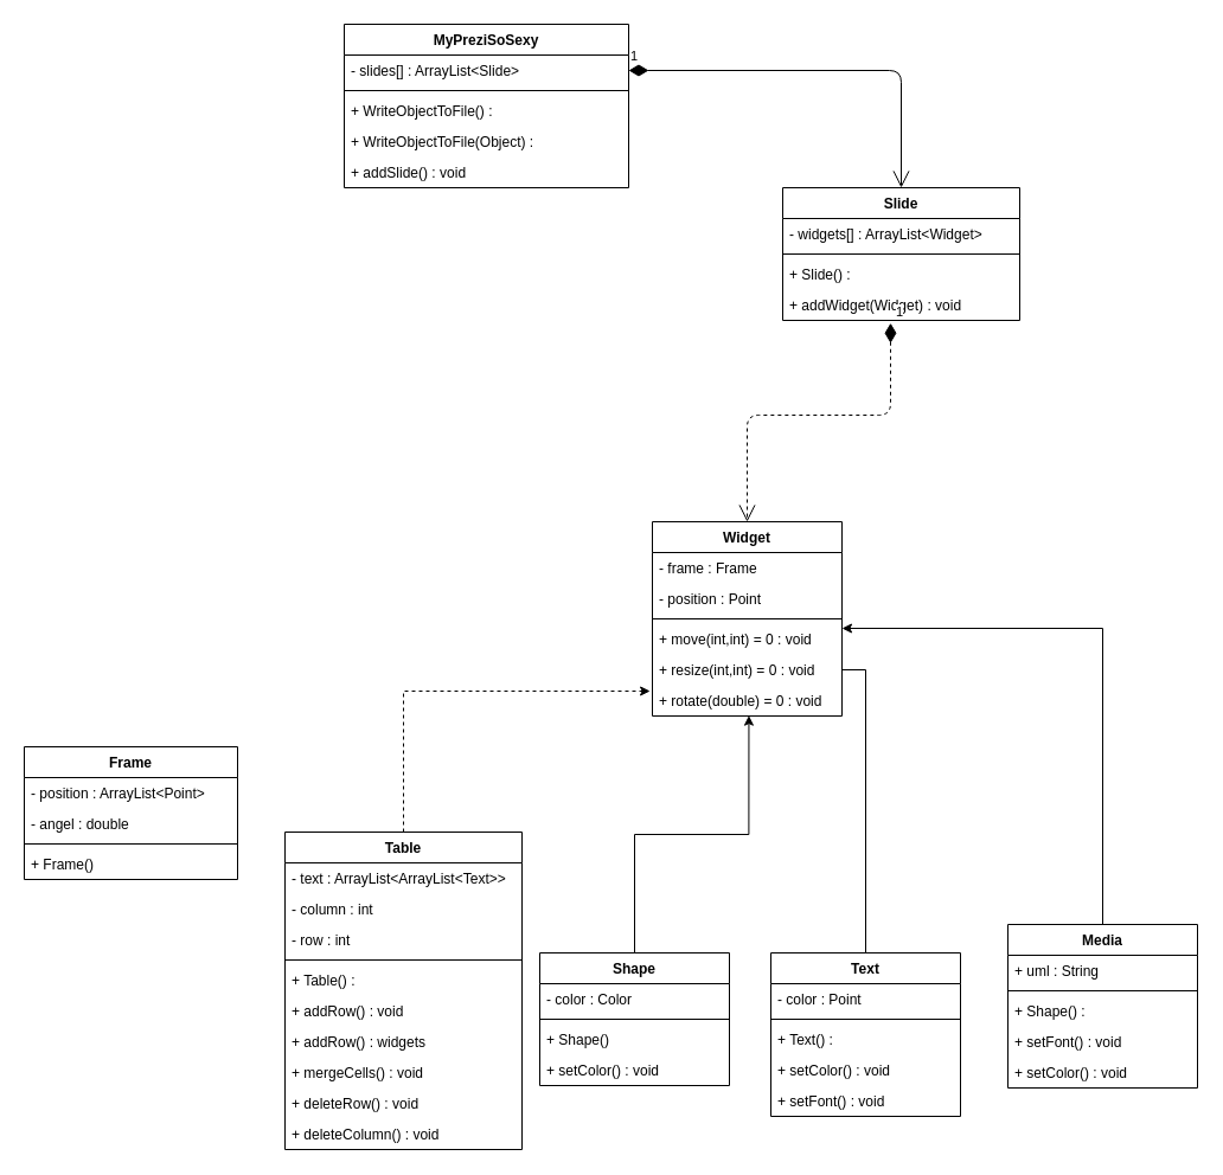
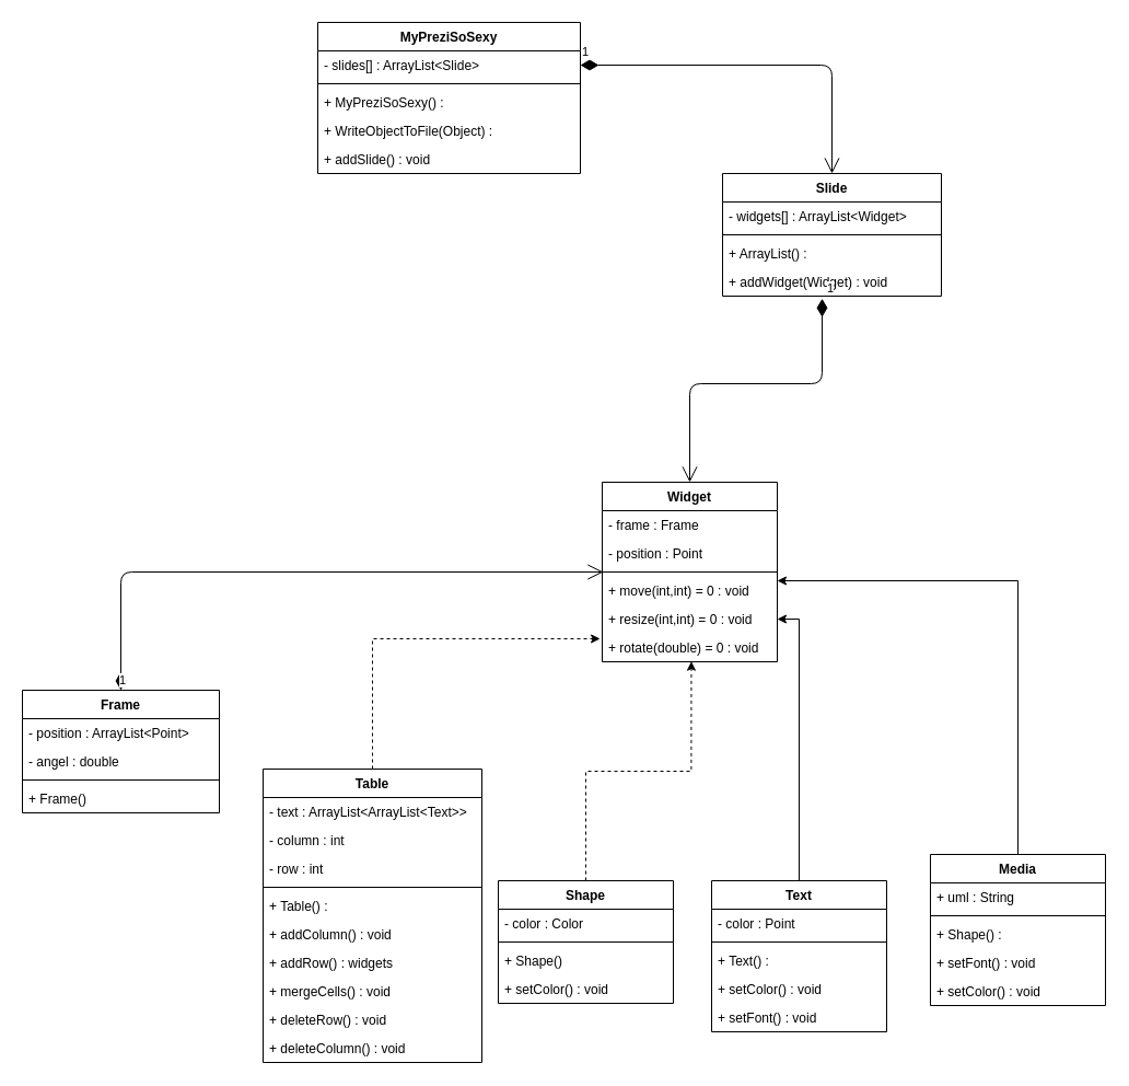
  <mxCell id="0" />
  <mxCell id="1" parent="0" />
  <mxCell id="2" value="Widget" style="swimlane;fontStyle=1;align=center;verticalAlign=top;childLayout=stackLayout;horizontal=1;startSize=26;horizontalStack=0;resizeParent=1;resizeParentMax=0;resizeLast=0;collapsible=1;marginBottom=0;" parent="1" vertex="1"><mxGeometry x="550" y="440" width="160" height="164" as="geometry" /></mxCell>
  <mxCell id="3" value="- frame : Frame" style="text;strokeColor=none;fillColor=none;align=left;verticalAlign=top;spacingLeft=4;spacingRight=4;overflow=hidden;rotatable=0;points=[[0,0.5],[1,0.5]];portConstraint=eastwest;" parent="2" vertex="1"><mxGeometry y="26" width="160" height="26" as="geometry" /></mxCell>
  <mxCell id="4" value="- position : Point" style="text;strokeColor=none;fillColor=none;align=left;verticalAlign=top;spacingLeft=4;spacingRight=4;overflow=hidden;rotatable=0;points=[[0,0.5],[1,0.5]];portConstraint=eastwest;" parent="2" vertex="1"><mxGeometry y="52" width="160" height="26" as="geometry" /></mxCell>
  <mxCell id="5" value="" style="line;strokeWidth=1;fillColor=none;align=left;verticalAlign=middle;spacingTop=-1;spacingLeft=3;spacingRight=3;rotatable=0;labelPosition=right;points=[];portConstraint=eastwest;" parent="2" vertex="1"><mxGeometry y="78" width="160" height="8" as="geometry" /></mxCell>
  <mxCell id="6" value="+ move(int,int) = 0 : void" style="text;strokeColor=none;fillColor=none;align=left;verticalAlign=top;spacingLeft=4;spacingRight=4;overflow=hidden;rotatable=0;points=[[0,0.5],[1,0.5]];portConstraint=eastwest;" parent="2" vertex="1"><mxGeometry y="86" width="160" height="26" as="geometry" /></mxCell>
  <mxCell id="7" value="+ resize(int,int) = 0 : void" style="text;strokeColor=none;fillColor=none;align=left;verticalAlign=top;spacingLeft=4;spacingRight=4;overflow=hidden;rotatable=0;points=[[0,0.5],[1,0.5]];portConstraint=eastwest;" parent="2" vertex="1"><mxGeometry y="112" width="160" height="26" as="geometry" /></mxCell>
  <mxCell id="8" value="+ rotate(double) = 0 : void" style="text;strokeColor=none;fillColor=none;align=left;verticalAlign=top;spacingLeft=4;spacingRight=4;overflow=hidden;rotatable=0;points=[[0,0.5],[1,0.5]];portConstraint=eastwest;" parent="2" vertex="1"><mxGeometry y="138" width="160" height="26" as="geometry" /></mxCell>
- <mxCell id="9" style="edgeStyle=orthogonalEdgeStyle;rounded=0;orthogonalLoop=1;jettySize=auto;html=1;entryX=0.509;entryY=0.987;entryDx=0;entryDy=0;entryPerimeter=0;" parent="1" source="10" target="8" edge="1"><mxGeometry relative="1" as="geometry"><mxPoint x="560" y="650" as="targetPoint" /></mxGeometry></mxCell>
+ <mxCell id="9" style="edgeStyle=orthogonalEdgeStyle;rounded=0;orthogonalLoop=1;jettySize=auto;html=1;entryX=0.509;entryY=0.987;entryDx=0;entryDy=0;entryPerimeter=0;dashed=1;" parent="1" source="10" target="8" edge="1"><mxGeometry relative="1" as="geometry"><mxPoint x="560" y="650" as="targetPoint" /></mxGeometry></mxCell>
  <mxCell id="10" value="Shape" style="swimlane;fontStyle=1;align=center;verticalAlign=top;childLayout=stackLayout;horizontal=1;startSize=26;horizontalStack=0;resizeParent=1;resizeParentMax=0;resizeLast=0;collapsible=1;marginBottom=0;" parent="1" vertex="1"><mxGeometry x="455" y="804" width="160" height="112" as="geometry" /></mxCell>
  <mxCell id="11" value="- color : Color" style="text;strokeColor=none;fillColor=none;align=left;verticalAlign=top;spacingLeft=4;spacingRight=4;overflow=hidden;rotatable=0;points=[[0,0.5],[1,0.5]];portConstraint=eastwest;" parent="10" vertex="1"><mxGeometry y="26" width="160" height="26" as="geometry" /></mxCell>
  <mxCell id="12" value="" style="line;strokeWidth=1;fillColor=none;align=left;verticalAlign=middle;spacingTop=-1;spacingLeft=3;spacingRight=3;rotatable=0;labelPosition=right;points=[];portConstraint=eastwest;" parent="10" vertex="1"><mxGeometry y="52" width="160" height="8" as="geometry" /></mxCell>
  <mxCell id="13" value="+ Shape()" style="text;strokeColor=none;fillColor=none;align=left;verticalAlign=top;spacingLeft=4;spacingRight=4;overflow=hidden;rotatable=0;points=[[0,0.5],[1,0.5]];portConstraint=eastwest;" parent="10" vertex="1"><mxGeometry y="60" width="160" height="26" as="geometry" /></mxCell>
  <mxCell id="14" value="+ setColor() : void" style="text;strokeColor=none;fillColor=none;align=left;verticalAlign=top;spacingLeft=4;spacingRight=4;overflow=hidden;rotatable=0;points=[[0,0.5],[1,0.5]];portConstraint=eastwest;" parent="10" vertex="1"><mxGeometry y="86" width="160" height="26" as="geometry" /></mxCell>
  <mxCell id="15" value="Frame" style="swimlane;fontStyle=1;align=center;verticalAlign=top;childLayout=stackLayout;horizontal=1;startSize=26;horizontalStack=0;resizeParent=1;resizeParentMax=0;resizeLast=0;collapsible=1;marginBottom=0;" parent="1" vertex="1"><mxGeometry x="20" y="630" width="180" height="112" as="geometry" /></mxCell>
  <mxCell id="16" value="- position : ArrayList&lt;Point&gt;" style="text;strokeColor=none;fillColor=none;align=left;verticalAlign=top;spacingLeft=4;spacingRight=4;overflow=hidden;rotatable=0;points=[[0,0.5],[1,0.5]];portConstraint=eastwest;" parent="15" vertex="1"><mxGeometry y="26" width="180" height="26" as="geometry" /></mxCell>
  <mxCell id="17" value="- angel : double" style="text;strokeColor=none;fillColor=none;align=left;verticalAlign=top;spacingLeft=4;spacingRight=4;overflow=hidden;rotatable=0;points=[[0,0.5],[1,0.5]];portConstraint=eastwest;" parent="15" vertex="1"><mxGeometry y="52" width="180" height="26" as="geometry" /></mxCell>
  <mxCell id="18" value="" style="line;strokeWidth=1;fillColor=none;align=left;verticalAlign=middle;spacingTop=-1;spacingLeft=3;spacingRight=3;rotatable=0;labelPosition=right;points=[];portConstraint=eastwest;" parent="15" vertex="1"><mxGeometry y="78" width="180" height="8" as="geometry" /></mxCell>
  <mxCell id="19" value="+ Frame()" style="text;strokeColor=none;fillColor=none;align=left;verticalAlign=top;spacingLeft=4;spacingRight=4;overflow=hidden;rotatable=0;points=[[0,0.5],[1,0.5]];portConstraint=eastwest;" parent="15" vertex="1"><mxGeometry y="86" width="180" height="26" as="geometry" /></mxCell>
- <mxCell id="20" style="edgeStyle=orthogonalEdgeStyle;rounded=0;orthogonalLoop=1;jettySize=auto;html=1;entryX=1;entryY=0.5;entryDx=0;entryDy=0;endArrow=none;" parent="1" source="21" target="7" edge="1"><mxGeometry relative="1" as="geometry" /></mxCell>
+ <mxCell id="20" style="edgeStyle=orthogonalEdgeStyle;rounded=0;orthogonalLoop=1;jettySize=auto;html=1;entryX=1;entryY=0.5;entryDx=0;entryDy=0;" parent="1" source="21" target="7" edge="1"><mxGeometry relative="1" as="geometry" /></mxCell>
  <mxCell id="21" value="Text" style="swimlane;fontStyle=1;align=center;verticalAlign=top;childLayout=stackLayout;horizontal=1;startSize=26;horizontalStack=0;resizeParent=1;resizeParentMax=0;resizeLast=0;collapsible=1;marginBottom=0;" parent="1" vertex="1"><mxGeometry x="650" y="804" width="160" height="138" as="geometry" /></mxCell>
  <mxCell id="22" value="- color : Point" style="text;strokeColor=none;fillColor=none;align=left;verticalAlign=top;spacingLeft=4;spacingRight=4;overflow=hidden;rotatable=0;points=[[0,0.5],[1,0.5]];portConstraint=eastwest;" parent="21" vertex="1"><mxGeometry y="26" width="160" height="26" as="geometry" /></mxCell>
  <mxCell id="23" value="" style="line;strokeWidth=1;fillColor=none;align=left;verticalAlign=middle;spacingTop=-1;spacingLeft=3;spacingRight=3;rotatable=0;labelPosition=right;points=[];portConstraint=eastwest;" parent="21" vertex="1"><mxGeometry y="52" width="160" height="8" as="geometry" /></mxCell>
  <mxCell id="24" value="+ Text() :" style="text;strokeColor=none;fillColor=none;align=left;verticalAlign=top;spacingLeft=4;spacingRight=4;overflow=hidden;rotatable=0;points=[[0,0.5],[1,0.5]];portConstraint=eastwest;" parent="21" vertex="1"><mxGeometry y="60" width="160" height="26" as="geometry" /></mxCell>
  <mxCell id="25" value="+ setColor() : void" style="text;strokeColor=none;fillColor=none;align=left;verticalAlign=top;spacingLeft=4;spacingRight=4;overflow=hidden;rotatable=0;points=[[0,0.5],[1,0.5]];portConstraint=eastwest;" parent="21" vertex="1"><mxGeometry y="86" width="160" height="26" as="geometry" /></mxCell>
  <mxCell id="26" value="+ setFont() : void" style="text;strokeColor=none;fillColor=none;align=left;verticalAlign=top;spacingLeft=4;spacingRight=4;overflow=hidden;rotatable=0;points=[[0,0.5],[1,0.5]];portConstraint=eastwest;" parent="21" vertex="1"><mxGeometry y="112" width="160" height="26" as="geometry" /></mxCell>
  <mxCell id="27" value="MyPreziSoSexy" style="swimlane;fontStyle=1;align=center;verticalAlign=top;childLayout=stackLayout;horizontal=1;startSize=26;horizontalStack=0;resizeParent=1;resizeParentMax=0;resizeLast=0;collapsible=1;marginBottom=0;" parent="1" vertex="1"><mxGeometry x="290" y="20" width="240" height="138" as="geometry" /></mxCell>
  <mxCell id="28" value="- slides[] : ArrayList&lt;Slide&gt;" style="text;strokeColor=none;fillColor=none;align=left;verticalAlign=top;spacingLeft=4;spacingRight=4;overflow=hidden;rotatable=0;points=[[0,0.5],[1,0.5]];portConstraint=eastwest;" parent="27" vertex="1"><mxGeometry y="26" width="240" height="26" as="geometry" /></mxCell>
  <mxCell id="29" value="" style="line;strokeWidth=1;fillColor=none;align=left;verticalAlign=middle;spacingTop=-1;spacingLeft=3;spacingRight=3;rotatable=0;labelPosition=right;points=[];portConstraint=eastwest;" parent="27" vertex="1"><mxGeometry y="52" width="240" height="8" as="geometry" /></mxCell>
- <mxCell id="30" value="+ WriteObjectToFile() : " style="text;strokeColor=none;fillColor=none;align=left;verticalAlign=top;spacingLeft=4;spacingRight=4;overflow=hidden;rotatable=0;points=[[0,0.5],[1,0.5]];portConstraint=eastwest;" parent="27" vertex="1"><mxGeometry y="60" width="240" height="26" as="geometry" /></mxCell>
+ <mxCell id="30" value="+ MyPreziSoSexy() : " style="text;strokeColor=none;fillColor=none;align=left;verticalAlign=top;spacingLeft=4;spacingRight=4;overflow=hidden;rotatable=0;points=[[0,0.5],[1,0.5]];portConstraint=eastwest;" parent="27" vertex="1"><mxGeometry y="60" width="240" height="26" as="geometry" /></mxCell>
  <mxCell id="31" value="+ WriteObjectToFile(Object) : " style="text;strokeColor=none;fillColor=none;align=left;verticalAlign=top;spacingLeft=4;spacingRight=4;overflow=hidden;rotatable=0;points=[[0,0.5],[1,0.5]];portConstraint=eastwest;" parent="27" vertex="1"><mxGeometry y="86" width="240" height="26" as="geometry" /></mxCell>
  <mxCell id="32" value="+ addSlide() : void" style="text;strokeColor=none;fillColor=none;align=left;verticalAlign=top;spacingLeft=4;spacingRight=4;overflow=hidden;rotatable=0;points=[[0,0.5],[1,0.5]];portConstraint=eastwest;" parent="27" vertex="1"><mxGeometry y="112" width="240" height="26" as="geometry" /></mxCell>
  <mxCell id="33" value="Slide" style="swimlane;fontStyle=1;align=center;verticalAlign=top;childLayout=stackLayout;horizontal=1;startSize=26;horizontalStack=0;resizeParent=1;resizeParentMax=0;resizeLast=0;collapsible=1;marginBottom=0;" parent="1" vertex="1"><mxGeometry x="660" y="158" width="200" height="112" as="geometry" /></mxCell>
  <mxCell id="34" value="- widgets[] : ArrayList&lt;Widget&gt;" style="text;strokeColor=none;fillColor=none;align=left;verticalAlign=top;spacingLeft=4;spacingRight=4;overflow=hidden;rotatable=0;points=[[0,0.5],[1,0.5]];portConstraint=eastwest;" parent="33" vertex="1"><mxGeometry y="26" width="200" height="26" as="geometry" /></mxCell>
  <mxCell id="35" value="" style="line;strokeWidth=1;fillColor=none;align=left;verticalAlign=middle;spacingTop=-1;spacingLeft=3;spacingRight=3;rotatable=0;labelPosition=right;points=[];portConstraint=eastwest;" parent="33" vertex="1"><mxGeometry y="52" width="200" height="8" as="geometry" /></mxCell>
- <mxCell id="36" value="+ Slide() : " style="text;strokeColor=none;fillColor=none;align=left;verticalAlign=top;spacingLeft=4;spacingRight=4;overflow=hidden;rotatable=0;points=[[0,0.5],[1,0.5]];portConstraint=eastwest;" parent="33" vertex="1"><mxGeometry y="60" width="200" height="26" as="geometry" /></mxCell>
+ <mxCell id="36" value="+ ArrayList() : " style="text;strokeColor=none;fillColor=none;align=left;verticalAlign=top;spacingLeft=4;spacingRight=4;overflow=hidden;rotatable=0;points=[[0,0.5],[1,0.5]];portConstraint=eastwest;" parent="33" vertex="1"><mxGeometry y="60" width="200" height="26" as="geometry" /></mxCell>
  <mxCell id="37" value="+ addWidget(Widget) : void" style="text;strokeColor=none;fillColor=none;align=left;verticalAlign=top;spacingLeft=4;spacingRight=4;overflow=hidden;rotatable=0;points=[[0,0.5],[1,0.5]];portConstraint=eastwest;" parent="33" vertex="1"><mxGeometry y="86" width="200" height="26" as="geometry" /></mxCell>
  <mxCell id="38" style="edgeStyle=orthogonalEdgeStyle;rounded=0;orthogonalLoop=1;jettySize=auto;html=1;entryX=-0.012;entryY=0.192;entryDx=0;entryDy=0;entryPerimeter=0;dashed=1;" parent="1" source="39" target="8" edge="1"><mxGeometry relative="1" as="geometry" /></mxCell>
  <mxCell id="39" value="Table" style="swimlane;fontStyle=1;align=center;verticalAlign=top;childLayout=stackLayout;horizontal=1;startSize=26;horizontalStack=0;resizeParent=1;resizeParentMax=0;resizeLast=0;collapsible=1;marginBottom=0;" parent="1" vertex="1"><mxGeometry x="240" y="702" width="200" height="268" as="geometry" /></mxCell>
  <mxCell id="40" value="- text : ArrayList&lt;ArrayList&lt;Text&gt;&gt;" style="text;strokeColor=none;fillColor=none;align=left;verticalAlign=top;spacingLeft=4;spacingRight=4;overflow=hidden;rotatable=0;points=[[0,0.5],[1,0.5]];portConstraint=eastwest;" parent="39" vertex="1"><mxGeometry y="26" width="200" height="26" as="geometry" /></mxCell>
  <mxCell id="41" value="- column : int" style="text;strokeColor=none;fillColor=none;align=left;verticalAlign=top;spacingLeft=4;spacingRight=4;overflow=hidden;rotatable=0;points=[[0,0.5],[1,0.5]];portConstraint=eastwest;" parent="39" vertex="1"><mxGeometry y="52" width="200" height="26" as="geometry" /></mxCell>
  <mxCell id="42" value="- row : int" style="text;strokeColor=none;fillColor=none;align=left;verticalAlign=top;spacingLeft=4;spacingRight=4;overflow=hidden;rotatable=0;points=[[0,0.5],[1,0.5]];portConstraint=eastwest;" parent="39" vertex="1"><mxGeometry y="78" width="200" height="26" as="geometry" /></mxCell>
  <mxCell id="43" value="" style="line;strokeWidth=1;fillColor=none;align=left;verticalAlign=middle;spacingTop=-1;spacingLeft=3;spacingRight=3;rotatable=0;labelPosition=right;points=[];portConstraint=eastwest;" parent="39" vertex="1"><mxGeometry y="104" width="200" height="8" as="geometry" /></mxCell>
  <mxCell id="44" value="+ Table() : " style="text;strokeColor=none;fillColor=none;align=left;verticalAlign=top;spacingLeft=4;spacingRight=4;overflow=hidden;rotatable=0;points=[[0,0.5],[1,0.5]];portConstraint=eastwest;" parent="39" vertex="1"><mxGeometry y="112" width="200" height="26" as="geometry" /></mxCell>
- <mxCell id="45" value="+ addRow() : void" style="text;strokeColor=none;fillColor=none;align=left;verticalAlign=top;spacingLeft=4;spacingRight=4;overflow=hidden;rotatable=0;points=[[0,0.5],[1,0.5]];portConstraint=eastwest;" parent="39" vertex="1"><mxGeometry y="138" width="200" height="26" as="geometry" /></mxCell>
+ <mxCell id="45" value="+ addColumn() : void" style="text;strokeColor=none;fillColor=none;align=left;verticalAlign=top;spacingLeft=4;spacingRight=4;overflow=hidden;rotatable=0;points=[[0,0.5],[1,0.5]];portConstraint=eastwest;" parent="39" vertex="1"><mxGeometry y="138" width="200" height="26" as="geometry" /></mxCell>
  <mxCell id="46" value="+ addRow() : widgets" style="text;strokeColor=none;fillColor=none;align=left;verticalAlign=top;spacingLeft=4;spacingRight=4;overflow=hidden;rotatable=0;points=[[0,0.5],[1,0.5]];portConstraint=eastwest;" parent="39" vertex="1"><mxGeometry y="164" width="200" height="26" as="geometry" /></mxCell>
  <mxCell id="47" value="+ mergeCells() : void" style="text;strokeColor=none;fillColor=none;align=left;verticalAlign=top;spacingLeft=4;spacingRight=4;overflow=hidden;rotatable=0;points=[[0,0.5],[1,0.5]];portConstraint=eastwest;" parent="39" vertex="1"><mxGeometry y="190" width="200" height="26" as="geometry" /></mxCell>
  <mxCell id="48" value="+ deleteRow() : void" style="text;strokeColor=none;fillColor=none;align=left;verticalAlign=top;spacingLeft=4;spacingRight=4;overflow=hidden;rotatable=0;points=[[0,0.5],[1,0.5]];portConstraint=eastwest;" parent="39" vertex="1"><mxGeometry y="216" width="200" height="26" as="geometry" /></mxCell>
  <mxCell id="49" value="+ deleteColumn() : void" style="text;strokeColor=none;fillColor=none;align=left;verticalAlign=top;spacingLeft=4;spacingRight=4;overflow=hidden;rotatable=0;points=[[0,0.5],[1,0.5]];portConstraint=eastwest;" vertex="1" parent="39"><mxGeometry y="242" width="200" height="26" as="geometry" /></mxCell>
  <mxCell id="50" style="edgeStyle=orthogonalEdgeStyle;rounded=0;orthogonalLoop=1;jettySize=auto;html=1;" parent="1" source="51" edge="1"><mxGeometry relative="1" as="geometry"><mxPoint x="710" y="530" as="targetPoint" /><Array as="points"><mxPoint x="930" y="530" /><mxPoint x="710" y="530" /></Array></mxGeometry></mxCell>
  <mxCell id="51" value="Media" style="swimlane;fontStyle=1;align=center;verticalAlign=top;childLayout=stackLayout;horizontal=1;startSize=26;horizontalStack=0;resizeParent=1;resizeParentMax=0;resizeLast=0;collapsible=1;marginBottom=0;" parent="1" vertex="1"><mxGeometry x="850" y="780" width="160" height="138" as="geometry" /></mxCell>
  <mxCell id="52" value="+ uml : String" style="text;strokeColor=none;fillColor=none;align=left;verticalAlign=top;spacingLeft=4;spacingRight=4;overflow=hidden;rotatable=0;points=[[0,0.5],[1,0.5]];portConstraint=eastwest;" parent="51" vertex="1"><mxGeometry y="26" width="160" height="26" as="geometry" /></mxCell>
  <mxCell id="53" value="" style="line;strokeWidth=1;fillColor=none;align=left;verticalAlign=middle;spacingTop=-1;spacingLeft=3;spacingRight=3;rotatable=0;labelPosition=right;points=[];portConstraint=eastwest;" parent="51" vertex="1"><mxGeometry y="52" width="160" height="8" as="geometry" /></mxCell>
  <mxCell id="54" value="+ Shape() :" style="text;strokeColor=none;fillColor=none;align=left;verticalAlign=top;spacingLeft=4;spacingRight=4;overflow=hidden;rotatable=0;points=[[0,0.5],[1,0.5]];portConstraint=eastwest;" parent="51" vertex="1"><mxGeometry y="60" width="160" height="26" as="geometry" /></mxCell>
  <mxCell id="55" value="+ setFont() : void" style="text;strokeColor=none;fillColor=none;align=left;verticalAlign=top;spacingLeft=4;spacingRight=4;overflow=hidden;rotatable=0;points=[[0,0.5],[1,0.5]];portConstraint=eastwest;" parent="51" vertex="1"><mxGeometry y="86" width="160" height="26" as="geometry" /></mxCell>
  <mxCell id="56" value="+ setColor() : void" style="text;strokeColor=none;fillColor=none;align=left;verticalAlign=top;spacingLeft=4;spacingRight=4;overflow=hidden;rotatable=0;points=[[0,0.5],[1,0.5]];portConstraint=eastwest;" parent="51" vertex="1"><mxGeometry y="112" width="160" height="26" as="geometry" /></mxCell>
  <mxCell id="57" value="1" style="endArrow=open;html=1;endSize=12;startArrow=diamondThin;startSize=14;startFill=1;edgeStyle=orthogonalEdgeStyle;align=left;verticalAlign=bottom;exitX=1;exitY=0.5;exitDx=0;exitDy=0;" parent="1" source="28" target="33" edge="1"><mxGeometry x="-1" y="3" relative="1" as="geometry"><mxPoint x="550" y="240" as="sourcePoint" /><mxPoint x="710" y="240" as="targetPoint" /></mxGeometry></mxCell>
- <mxCell id="58" value="1" style="endArrow=open;html=1;endSize=12;startArrow=diamondThin;startSize=14;startFill=1;edgeStyle=orthogonalEdgeStyle;align=left;verticalAlign=bottom;exitX=0.455;exitY=1.088;exitDx=0;exitDy=0;exitPerimeter=0;entryX=0.5;entryY=0;entryDx=0;entryDy=0;dashed=1;" parent="1" source="37" target="2" edge="1"><mxGeometry x="-1" y="3" relative="1" as="geometry"><mxPoint x="690" y="380" as="sourcePoint" /><mxPoint x="850" y="380" as="targetPoint" /><Array as="points"><mxPoint x="751" y="350" /><mxPoint x="630" y="350" /></Array></mxGeometry></mxCell>
+ <mxCell id="58" value="1" style="endArrow=open;html=1;endSize=12;startArrow=diamondThin;startSize=14;startFill=1;edgeStyle=orthogonalEdgeStyle;align=left;verticalAlign=bottom;exitX=0.455;exitY=1.088;exitDx=0;exitDy=0;exitPerimeter=0;entryX=0.5;entryY=0;entryDx=0;entryDy=0;" parent="1" source="37" target="2" edge="1"><mxGeometry x="-1" y="3" relative="1" as="geometry"><mxPoint x="690" y="380" as="sourcePoint" /><mxPoint x="850" y="380" as="targetPoint" /><Array as="points"><mxPoint x="751" y="350" /><mxPoint x="630" y="350" /></Array></mxGeometry></mxCell>
+ <mxCell id="59" value="1" style="endArrow=open;html=1;endSize=12;startArrow=diamondThin;startSize=14;startFill=1;edgeStyle=orthogonalEdgeStyle;align=left;verticalAlign=bottom;exitX=0.5;exitY=0;exitDx=0;exitDy=0;entryX=0.006;entryY=1.154;entryDx=0;entryDy=0;entryPerimeter=0;" edge="1" parent="1" source="15" target="4"><mxGeometry x="-1" y="3" relative="1" as="geometry"><mxPoint x="140" y="530" as="sourcePoint" /><mxPoint x="300" y="530" as="targetPoint" /></mxGeometry></mxCell>
